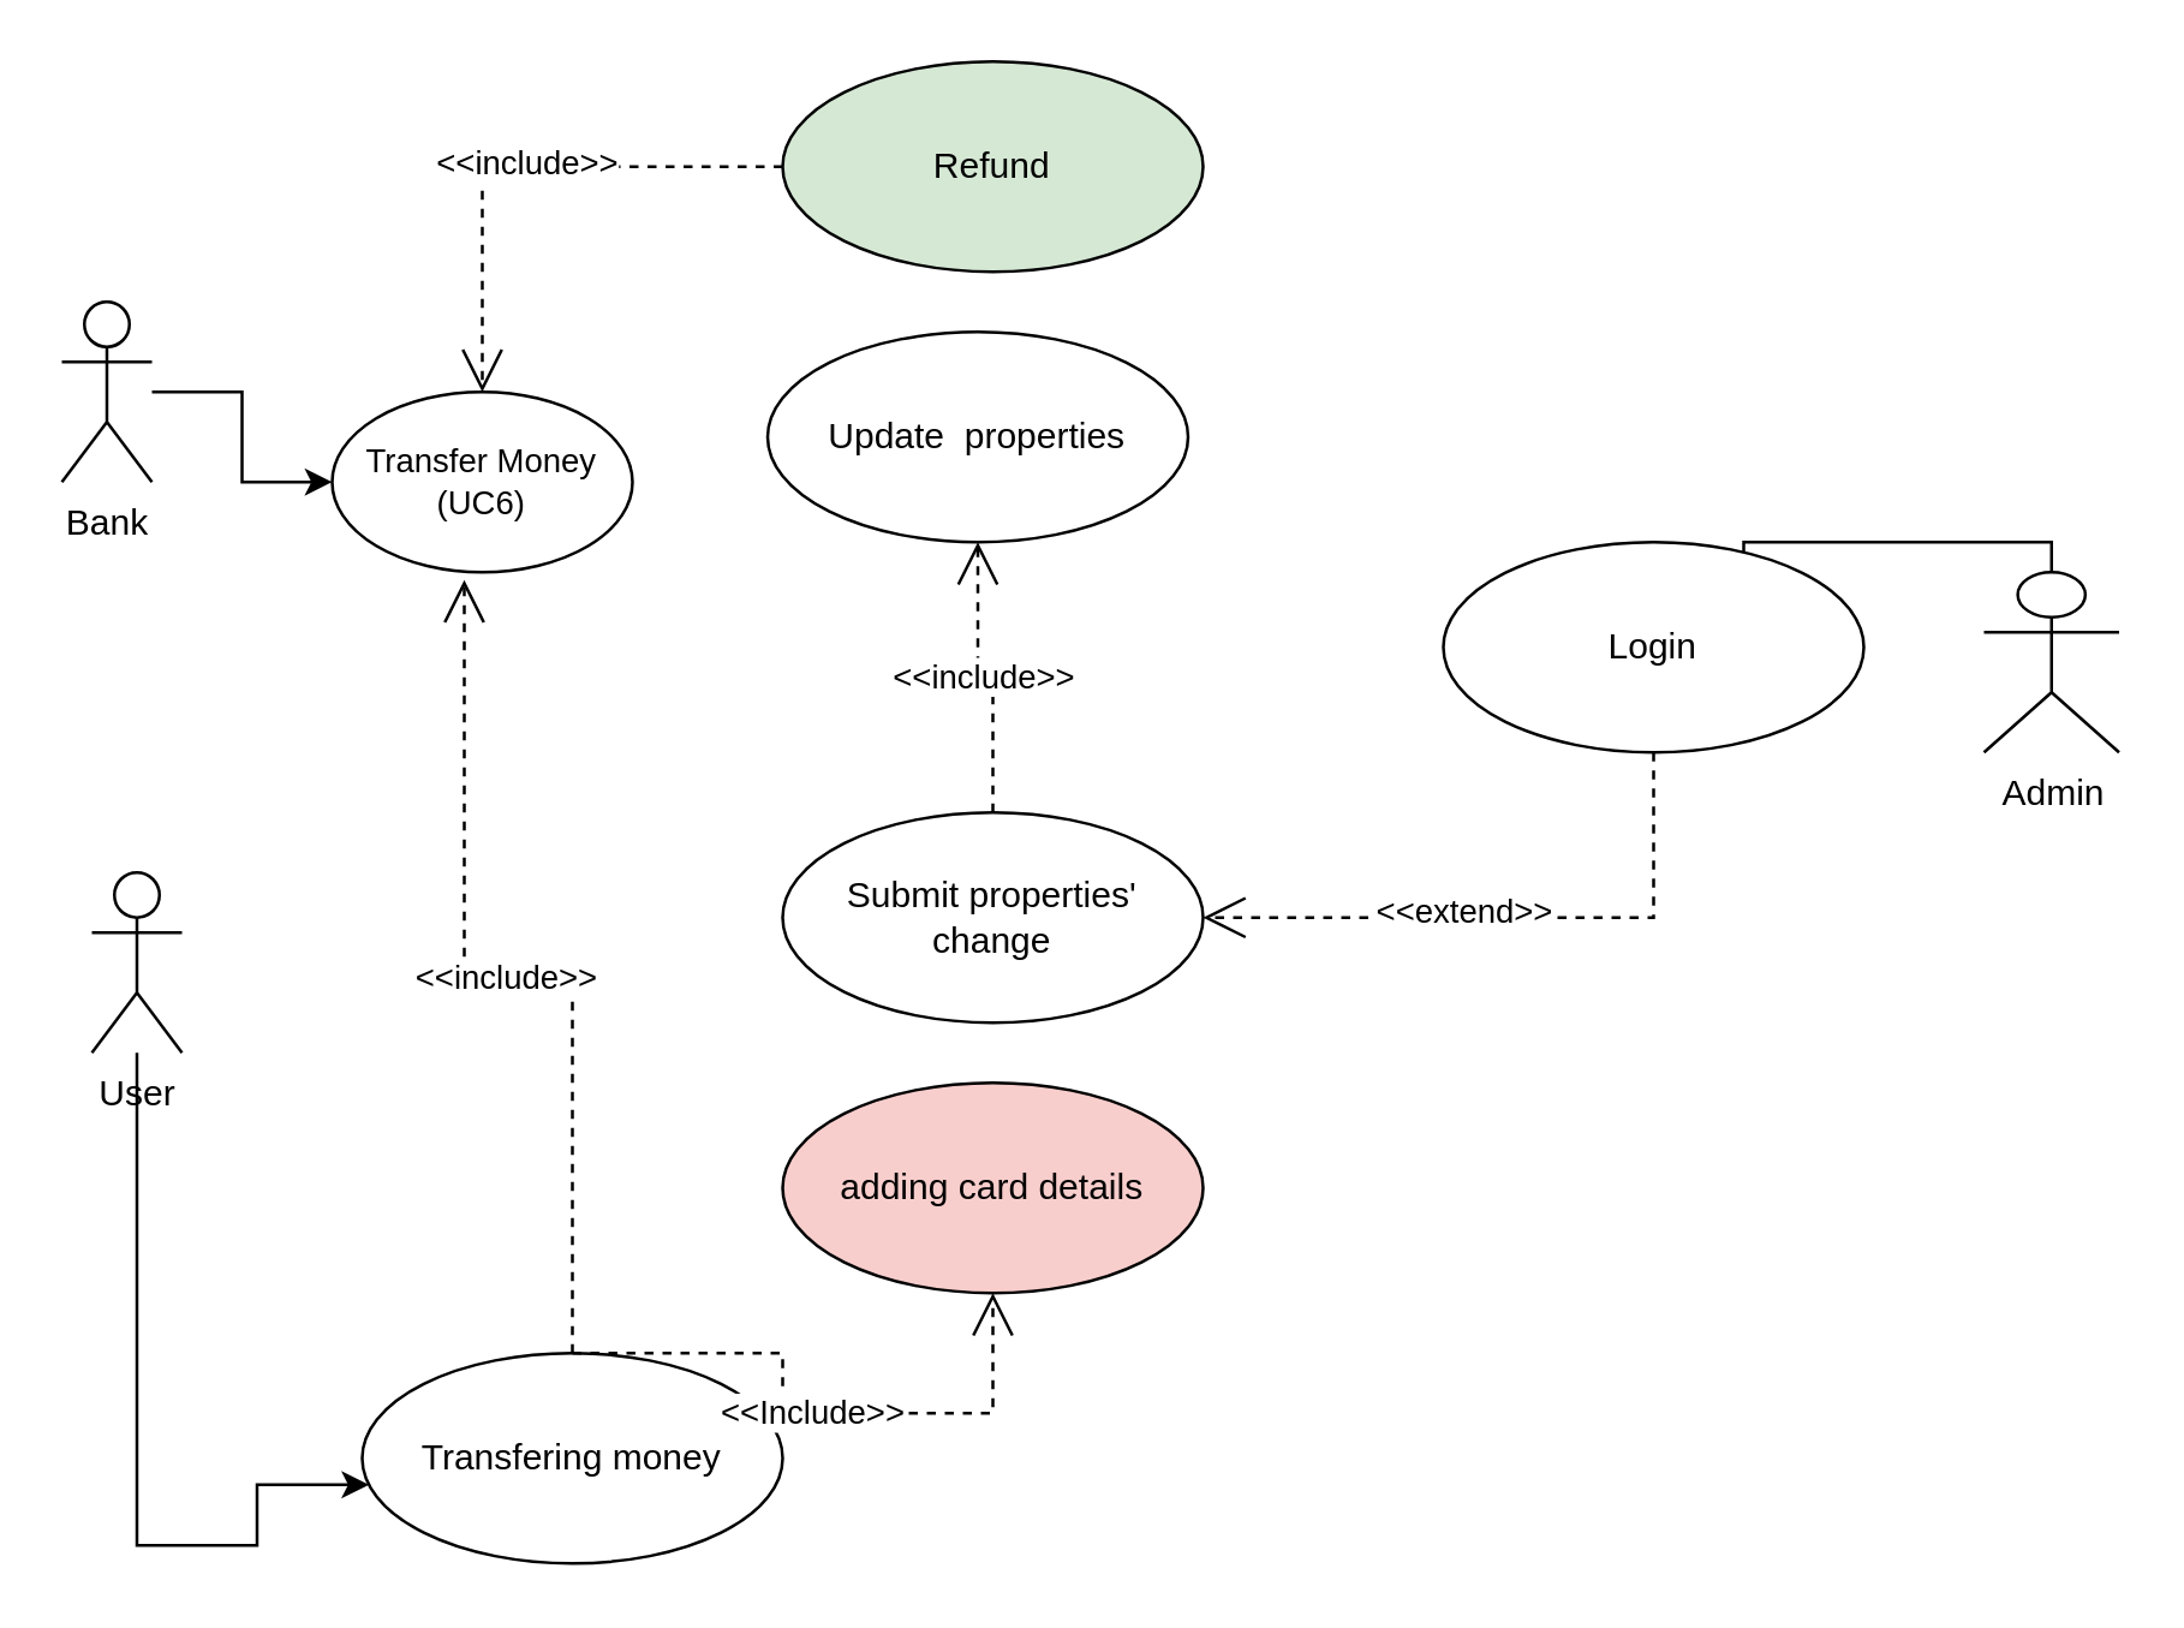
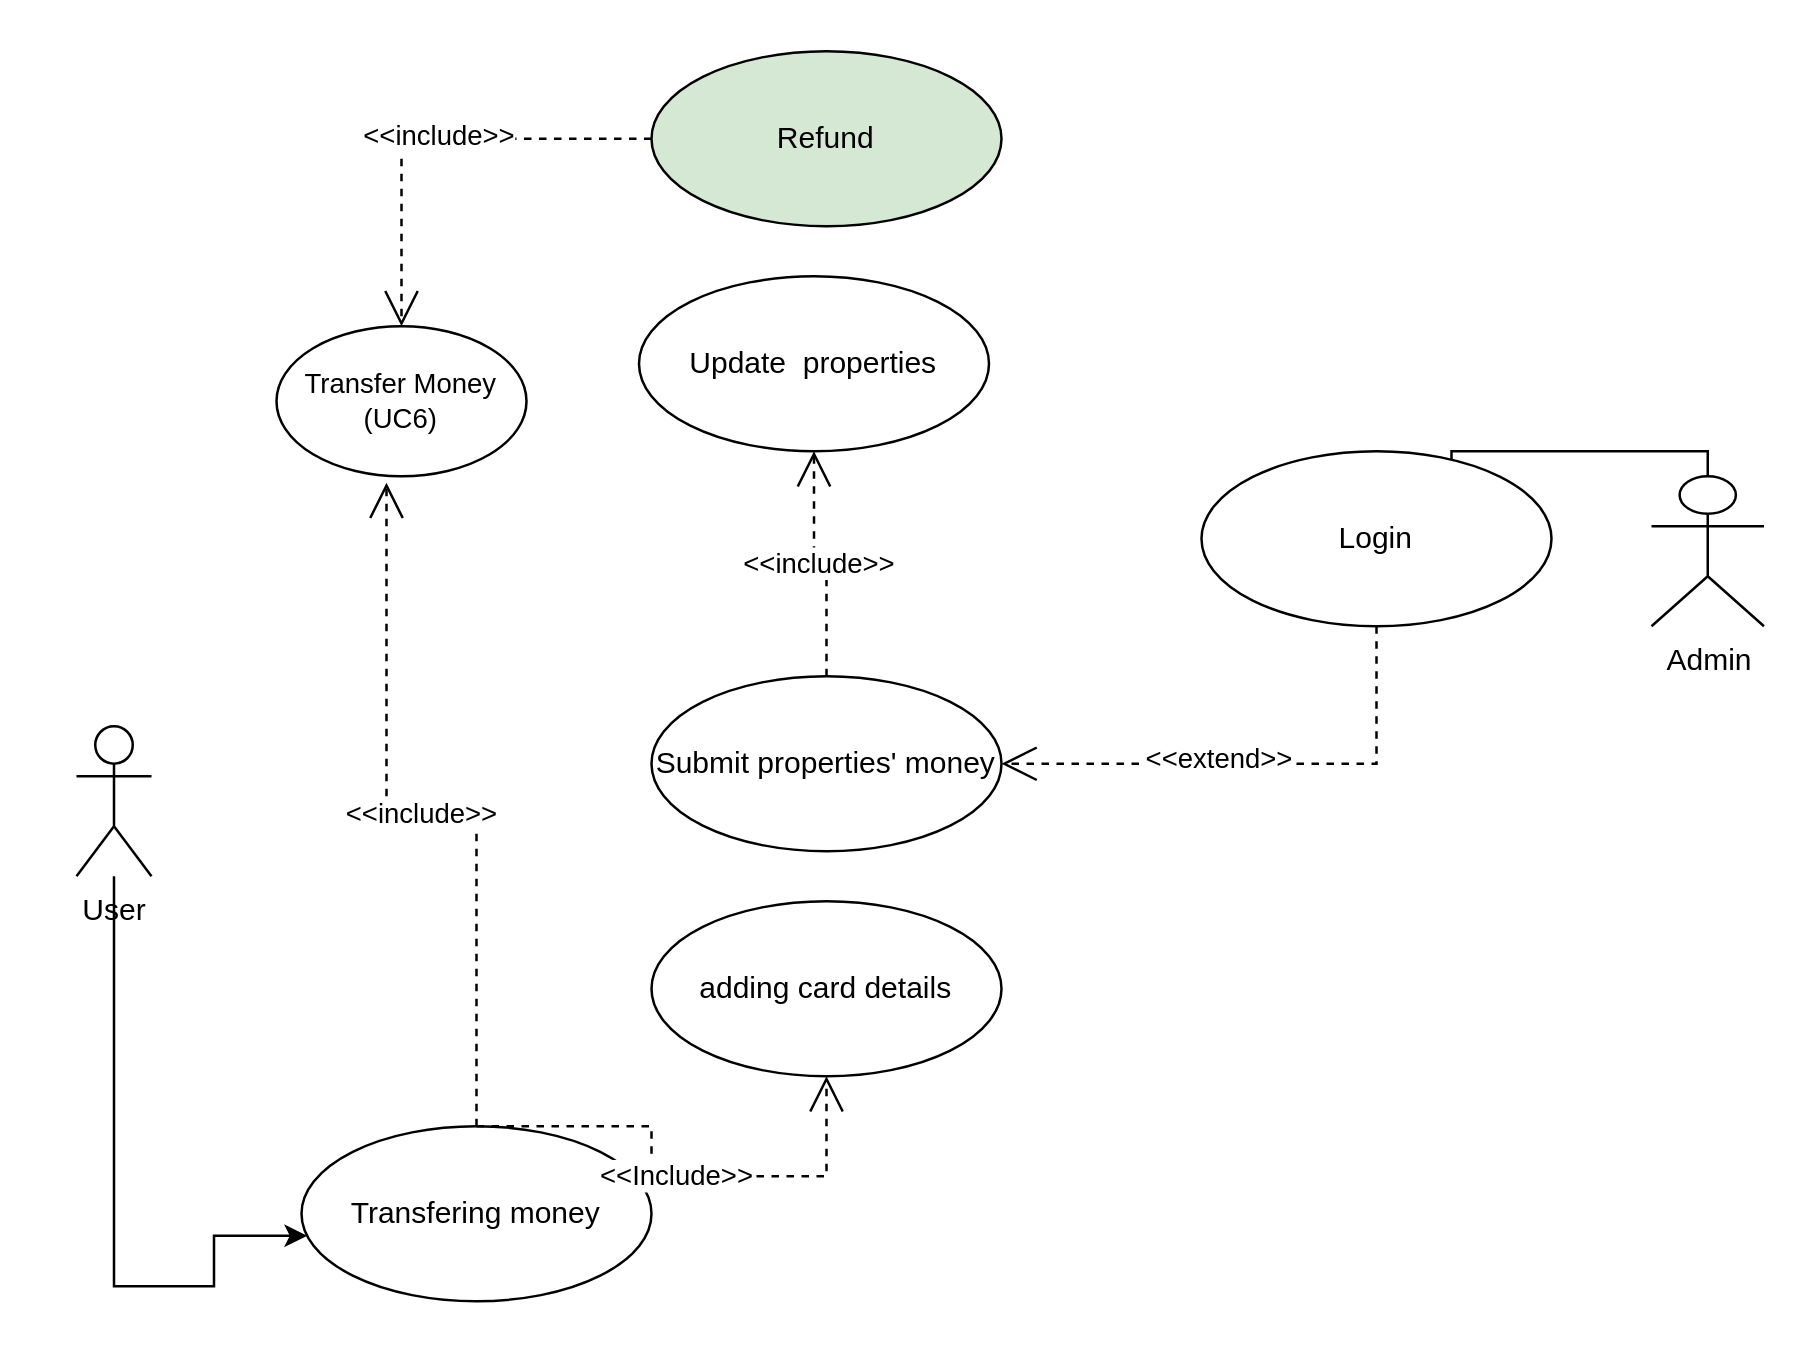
  <mxCell id="0" />
  <mxCell id="1" parent="0" />
  <mxCell id="2" style="edgeStyle=orthogonalEdgeStyle;rounded=0;orthogonalLoop=1;jettySize=auto;html=1;entryX=0.016;entryY=0.626;entryDx=0;entryDy=0;entryPerimeter=0;" parent="1" source="3" target="17" edge="1"><mxGeometry relative="1" as="geometry"><mxPoint x="260" y="490" as="targetPoint" /><Array as="points"><mxPoint x="85" y="514" /></Array></mxGeometry></mxCell>
  <mxCell id="3" value="User" style="shape=umlActor;verticalLabelPosition=bottom;verticalAlign=top;html=1;outlineConnect=0;" parent="1" vertex="1"><mxGeometry x="30" y="290" width="30" height="60" as="geometry" /></mxCell>
  <mxCell id="4" style="edgeStyle=orthogonalEdgeStyle;rounded=0;orthogonalLoop=1;jettySize=auto;html=1;entryX=1;entryY=0.5;entryDx=0;entryDy=0;" parent="1" source="5" target="6" edge="1"><mxGeometry relative="1" as="geometry"><Array as="points"><mxPoint x="655" y="180" /><mxPoint x="580" y="180" /><mxPoint x="580" y="75" /></Array></mxGeometry></mxCell>
  <mxCell id="5" value="Admin" style="shape=umlActor;verticalLabelPosition=bottom;verticalAlign=top;html=1;outlineConnect=0;" parent="1" vertex="1"><mxGeometry x="660" y="190" width="45" height="60" as="geometry" /></mxCell>
  <mxCell id="6" value="Login" style="ellipse;whiteSpace=wrap;html=1;" parent="1" vertex="1"><mxGeometry x="480" y="180" width="140" height="70" as="geometry" /></mxCell>
  <mxCell id="7" value="Update&amp;nbsp; properties" style="ellipse;whiteSpace=wrap;html=1;" parent="1" vertex="1"><mxGeometry x="255" y="110" width="140" height="70" as="geometry" /></mxCell>
- <mxCell id="8" value="Submit properties' change" style="ellipse;whiteSpace=wrap;html=1;" parent="1" vertex="1"><mxGeometry x="260" y="270" width="140" height="70" as="geometry" /></mxCell>
+ <mxCell id="8" value="Submit properties' money" style="ellipse;whiteSpace=wrap;html=1;" parent="1" vertex="1"><mxGeometry x="260" y="270" width="140" height="70" as="geometry" /></mxCell>
  <mxCell id="9" style="edgeStyle=orthogonalEdgeStyle;rounded=0;orthogonalLoop=1;jettySize=auto;html=1;entryX=1;entryY=0.5;entryDx=0;entryDy=0;exitX=0.5;exitY=1;exitDx=0;exitDy=0;dashed=1;endArrow=open;endSize=12;" parent="1" source="6" target="8" edge="1"><mxGeometry relative="1" as="geometry"><mxPoint x="660" y="230" as="sourcePoint" /><mxPoint x="410" y="85" as="targetPoint" /><Array as="points"><mxPoint x="550" y="305" /></Array></mxGeometry></mxCell>
  <mxCell id="10" value="&amp;lt;&amp;lt;extend&amp;gt;&amp;gt;" style="edgeLabel;html=1;align=center;verticalAlign=middle;resizable=0;points=[];" vertex="1" connectable="0" parent="9"><mxGeometry x="0.163" y="-3" relative="1" as="geometry"><mxPoint as="offset" /></mxGeometry></mxCell>
  <mxCell id="11" value="&amp;lt;&amp;lt;include&amp;gt;&amp;gt;" style="endArrow=open;endSize=12;dashed=1;html=1;rounded=0;edgeStyle=orthogonalEdgeStyle;exitX=0.5;exitY=0;exitDx=0;exitDy=0;" parent="1" source="8" target="7" edge="1"><mxGeometry width="160" relative="1" as="geometry"><mxPoint x="330" y="260" as="sourcePoint" /><mxPoint x="440" y="200" as="targetPoint" /><Array as="points" /></mxGeometry></mxCell>
  <mxCell id="12" style="edgeStyle=orthogonalEdgeStyle;rounded=0;orthogonalLoop=1;jettySize=auto;html=1;dashed=1;endArrow=open;endSize=12;" edge="1" parent="1" source="14" target="21"><mxGeometry relative="1" as="geometry" /></mxCell>
  <mxCell id="13" value="&amp;lt;&amp;lt;include&amp;gt;&amp;gt;" style="edgeLabel;html=1;align=center;verticalAlign=middle;resizable=0;points=[];" vertex="1" connectable="0" parent="12"><mxGeometry x="-0.015" y="-2" relative="1" as="geometry"><mxPoint as="offset" /></mxGeometry></mxCell>
  <mxCell id="14" value="Refund" style="ellipse;whiteSpace=wrap;html=1;fillColor=#d5e8d4;" parent="1" vertex="1"><mxGeometry x="260" y="20" width="140" height="70" as="geometry" /></mxCell>
- <mxCell id="15" value="adding card details" style="ellipse;whiteSpace=wrap;html=1;fillColor=#f8cecc;" parent="1" vertex="1"><mxGeometry x="260" y="360" width="140" height="70" as="geometry" /></mxCell>
+ <mxCell id="15" value="adding card details" style="ellipse;whiteSpace=wrap;html=1;" parent="1" vertex="1"><mxGeometry x="260" y="360" width="140" height="70" as="geometry" /></mxCell>
  <mxCell id="16" value="&amp;lt;&amp;lt;include&amp;gt;&amp;gt;" style="edgeStyle=orthogonalEdgeStyle;rounded=0;orthogonalLoop=1;jettySize=auto;html=1;entryX=0.44;entryY=1.043;entryDx=0;entryDy=0;entryPerimeter=0;dashed=1;endArrow=open;endSize=12;" edge="1" parent="1" source="17" target="21"><mxGeometry relative="1" as="geometry" /></mxCell>
  <mxCell id="17" value="Transfering money" style="ellipse;whiteSpace=wrap;html=1;" parent="1" vertex="1"><mxGeometry x="120" y="450" width="140" height="70" as="geometry" /></mxCell>
  <mxCell id="18" value="&amp;lt;&amp;lt;Include&amp;gt;&amp;gt;&lt;br&gt;" style="endArrow=open;endSize=12;dashed=1;html=1;rounded=0;edgeStyle=orthogonalEdgeStyle;exitX=0.5;exitY=0;exitDx=0;exitDy=0;entryX=0.5;entryY=1;entryDx=0;entryDy=0;" parent="1" source="17" target="15" edge="1"><mxGeometry width="160" relative="1" as="geometry"><mxPoint x="330" y="310" as="sourcePoint" /><mxPoint x="350" y="420" as="targetPoint" /><Array as="points"><mxPoint x="260" y="450" /><mxPoint x="260" y="470" /><mxPoint x="330" y="470" /></Array></mxGeometry></mxCell>
- <mxCell id="19" style="edgeStyle=orthogonalEdgeStyle;rounded=0;orthogonalLoop=1;jettySize=auto;html=1;entryX=0;entryY=0.5;entryDx=0;entryDy=0;" edge="1" parent="1" source="20" target="21"><mxGeometry relative="1" as="geometry" /></mxCell>
- <mxCell id="20" value="Bank" style="shape=umlActor;verticalLabelPosition=bottom;verticalAlign=top;html=1;outlineConnect=0;" vertex="1" parent="1"><mxGeometry x="20" y="100" width="30" height="60" as="geometry" /></mxCell>
  <mxCell id="21" value="Transfer Money&lt;br style=&quot;font-size: 11px;&quot;&gt;(UC6)" style="ellipse;whiteSpace=wrap;html=1;fontSize=11;" vertex="1" parent="1"><mxGeometry x="110" y="130" width="100" height="60" as="geometry" /></mxCell>
